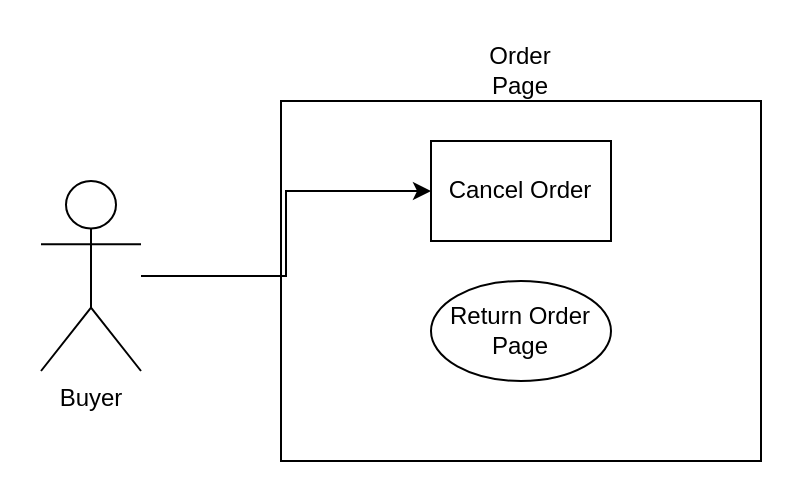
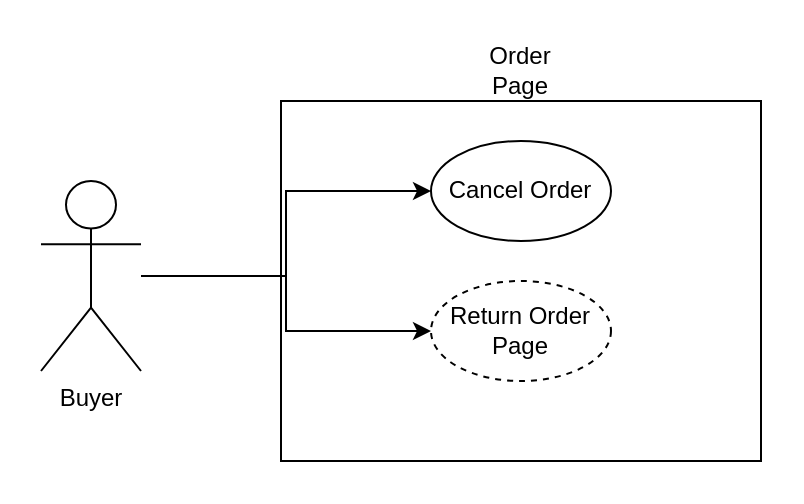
  <mxCell id="0" />
  <mxCell id="1" parent="0" />
  <mxCell id="2" value="" style="rounded=0;whiteSpace=wrap;html=1;" vertex="1" parent="1"><mxGeometry x="140" y="50" width="240" height="180" as="geometry" /></mxCell>
  <mxCell id="3" style="edgeStyle=orthogonalEdgeStyle;rounded=0;orthogonalLoop=1;jettySize=auto;html=1;entryX=0;entryY=0.5;entryDx=0;entryDy=0;" edge="1" parent="1" source="5" target="7"><mxGeometry relative="1" as="geometry" /></mxCell>
+ <mxCell id="4" style="edgeStyle=orthogonalEdgeStyle;rounded=0;orthogonalLoop=1;jettySize=auto;html=1;entryX=0;entryY=0.5;entryDx=0;entryDy=0;" edge="1" parent="1" source="5" target="8"><mxGeometry relative="1" as="geometry" /></mxCell>
  <mxCell id="5" value="Buyer" style="shape=umlActor;verticalLabelPosition=bottom;verticalAlign=top;html=1;outlineConnect=0;" vertex="1" parent="1"><mxGeometry x="20" y="90" width="50" height="95" as="geometry" /></mxCell>
  <mxCell id="6" value="Order Page" style="text;html=1;align=center;verticalAlign=middle;whiteSpace=wrap;rounded=0;" vertex="1" parent="1"><mxGeometry x="230" y="20" width="60" height="30" as="geometry" /></mxCell>
- <mxCell id="7" value="Cancel Order" style="whiteSpace=wrap;html=1;rounded=0;" vertex="1" parent="1"><mxGeometry x="215" y="70" width="90" height="50" as="geometry" /></mxCell>
- <mxCell id="8" value="Return Order Page" style="ellipse;whiteSpace=wrap;html=1;" vertex="1" parent="1"><mxGeometry x="215" y="140" width="90" height="50" as="geometry" /></mxCell>
+ <mxCell id="7" value="Cancel Order" style="ellipse;whiteSpace=wrap;html=1;" vertex="1" parent="1"><mxGeometry x="215" y="70" width="90" height="50" as="geometry" /></mxCell>
+ <mxCell id="8" value="Return Order Page" style="ellipse;whiteSpace=wrap;html=1;dashed=1;" vertex="1" parent="1"><mxGeometry x="215" y="140" width="90" height="50" as="geometry" /></mxCell>
